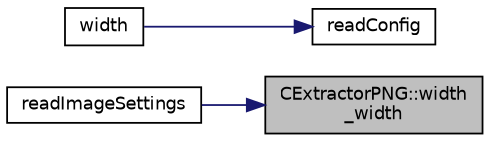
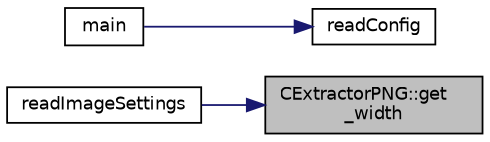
  digraph {
    rankdir=RL
    node [color=black fillcolor=white fontname=Helvetica fontsize=10 shape=record style=filled]
    edge [color=midnightblue dir=back fontname=Helvetica fontsize=10 labelfontname=Helvetica labelfontsize=10 style=solid]
-   n1 [fillcolor=grey75 fontcolor=black height=0.2 label="CExtractorPNG::width\l_width" width=0.4]
+   n1 [fillcolor=grey75 fontcolor=black height=0.2 label="CExtractorPNG::get\l_width" width=0.4]
    n2 [height=0.2 label=readImageSettings width=0.4]
    n3 [height=0.2 label=readConfig width=0.4]
-   n4 [height=0.2 label=width width=0.4]
+   n4 [height=0.2 label=main width=0.4]
    n1 -> n2
    n3 -> n4
  }
